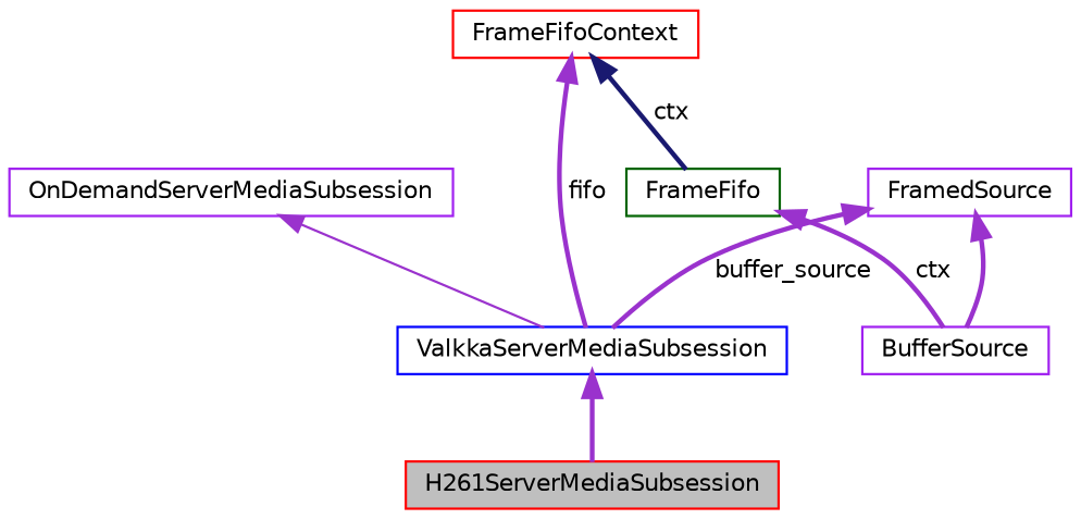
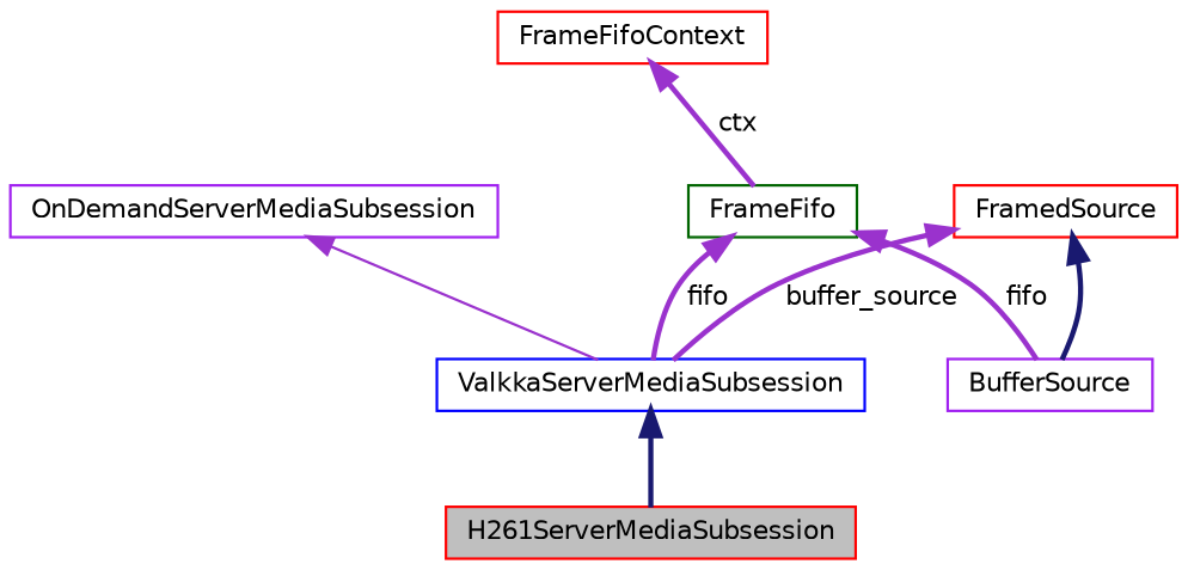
  digraph {
    node [color=purple fillcolor=white fontname=Helvetica fontsize=10 shape=record style=filled]
    edge [color=darkorchid3 dir=back fontname=Helvetica fontsize=10 labelfontname=Helvetica labelfontsize=10 style=bold]
    n1 [color=red fillcolor=grey75 fontcolor=black height=0.2 label=H261ServerMediaSubsession width=0.4]
    n2 [color=blue height=0.2 label=ValkkaServerMediaSubsession width=0.4]
    n3 [height=0.2 label=OnDemandServerMediaSubsession width=0.4]
    n4 [color=darkgreen height=0.2 label=FrameFifo width=0.4]
    n5 [height=0.2 label=BufferSource width=0.4]
    n6 [color=red height=0.2 label=FrameFifoContext width=0.4]
-   n7 [height=0.2 label=FramedSource width=0.4]
-   n2 -> n1
+   n7 [color=red height=0.2 label=FramedSource width=0.4]
+   n2 -> n1 [color=midnightblue]
    n3 -> n2 [style=solid]
-   n6 -> n2 [label=" fifo"]
-   n4 -> n5 [label=" ctx"]
-   n6 -> n4 [color=midnightblue label=" ctx"]
+   n4 -> n2 [label=" fifo"]
+   n4 -> n5 [label=" fifo"]
+   n6 -> n4 [label=" ctx"]
    n7 -> n2 [label=" buffer_source"]
-   n7 -> n5
+   n7 -> n5 [color=midnightblue]
  }
